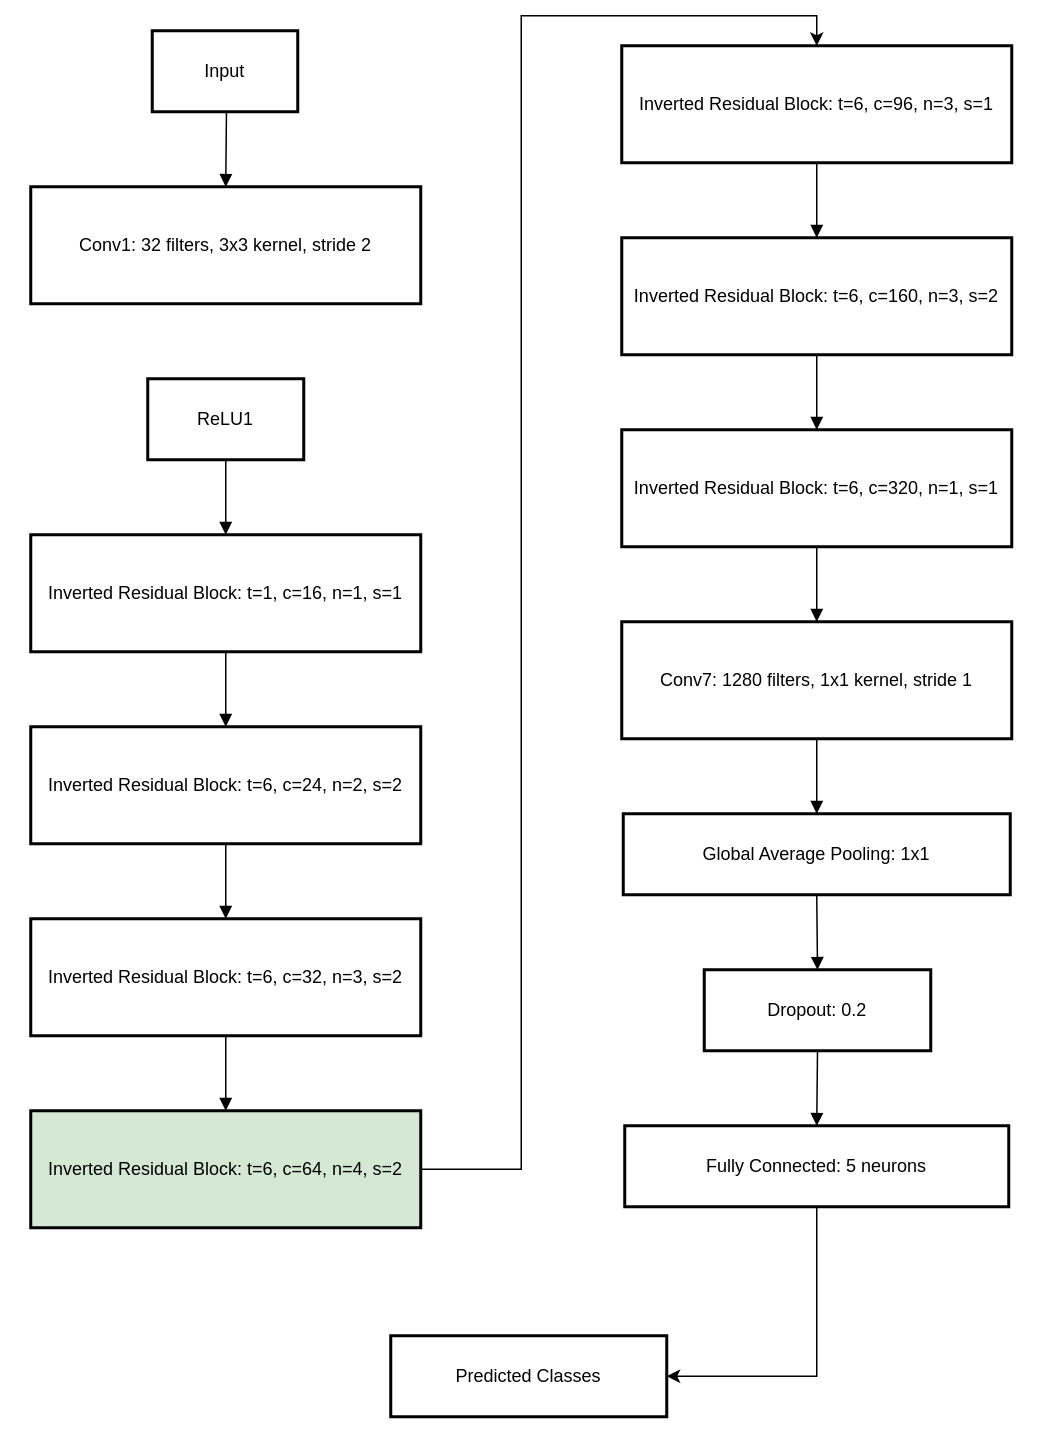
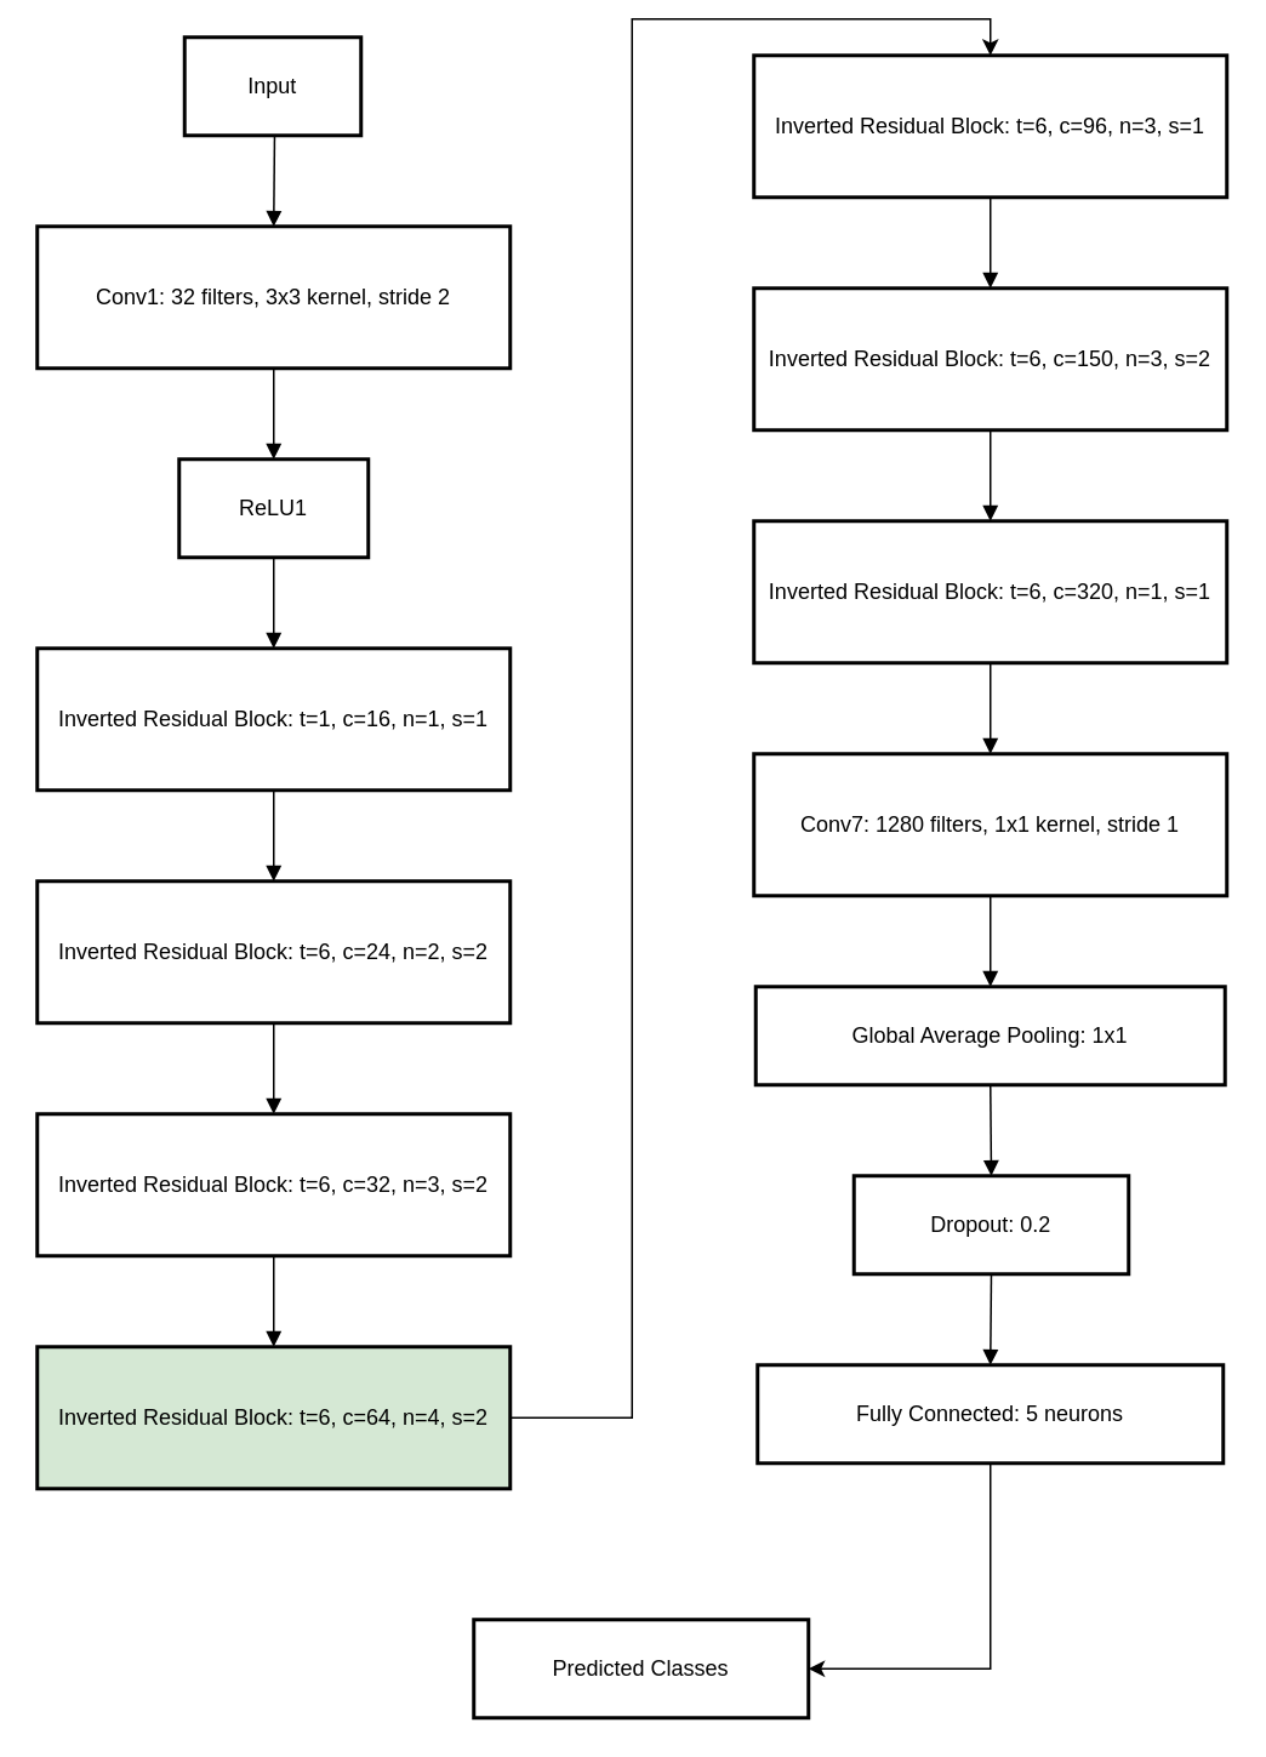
  <mxCell id="0" />
  <mxCell id="1" parent="0" />
  <mxCell id="2" value="Input" style="whiteSpace=wrap;strokeWidth=2;" vertex="1" parent="1"><mxGeometry x="101" y="20" width="97" height="54" as="geometry" /></mxCell>
  <mxCell id="3" value="Conv1: 32 filters, 3x3 kernel, stride 2" style="whiteSpace=wrap;strokeWidth=2;" vertex="1" parent="1"><mxGeometry x="20" y="124" width="260" height="78" as="geometry" /></mxCell>
  <mxCell id="4" value="ReLU1" style="whiteSpace=wrap;strokeWidth=2;" vertex="1" parent="1"><mxGeometry x="98" y="252" width="104" height="54" as="geometry" /></mxCell>
  <mxCell id="5" value="Inverted Residual Block: t=1, c=16, n=1, s=1" style="whiteSpace=wrap;strokeWidth=2;" vertex="1" parent="1"><mxGeometry x="20" y="356" width="260" height="78" as="geometry" /></mxCell>
  <mxCell id="6" value="Inverted Residual Block: t=6, c=24, n=2, s=2" style="whiteSpace=wrap;strokeWidth=2;" vertex="1" parent="1"><mxGeometry x="20" y="484" width="260" height="78" as="geometry" /></mxCell>
  <mxCell id="7" value="Inverted Residual Block: t=6, c=32, n=3, s=2" style="whiteSpace=wrap;strokeWidth=2;" vertex="1" parent="1"><mxGeometry x="20" y="612" width="260" height="78" as="geometry" /></mxCell>
  <mxCell id="8" style="edgeStyle=orthogonalEdgeStyle;rounded=0;orthogonalLoop=1;jettySize=auto;html=1;entryX=0.5;entryY=0;entryDx=0;entryDy=0;" edge="1" parent="1" source="9" target="10"><mxGeometry relative="1" as="geometry"><mxPoint x="340" as="targetPoint" y="0" /></mxGeometry></mxCell>
  <mxCell id="9" value="Inverted Residual Block: t=6, c=64, n=4, s=2" style="whiteSpace=wrap;strokeWidth=2;fillColor=#d5e8d4;" vertex="1" parent="1"><mxGeometry x="20" y="740" width="260" height="78" as="geometry" /></mxCell>
  <mxCell id="10" value="Inverted Residual Block: t=6, c=96, n=3, s=1" style="whiteSpace=wrap;strokeWidth=2;" vertex="1" parent="1"><mxGeometry x="414" y="30" width="260" height="78" as="geometry" /></mxCell>
- <mxCell id="11" value="Inverted Residual Block: t=6, c=160, n=3, s=2" style="whiteSpace=wrap;strokeWidth=2;" vertex="1" parent="1"><mxGeometry x="414" y="158" width="260" height="78" as="geometry" /></mxCell>
+ <mxCell id="11" value="Inverted Residual Block: t=6, c=150, n=3, s=2" style="whiteSpace=wrap;strokeWidth=2;" vertex="1" parent="1"><mxGeometry x="414" y="158" width="260" height="78" as="geometry" /></mxCell>
  <mxCell id="12" value="Inverted Residual Block: t=6, c=320, n=1, s=1" style="whiteSpace=wrap;strokeWidth=2;" vertex="1" parent="1"><mxGeometry x="414" y="286" width="260" height="78" as="geometry" /></mxCell>
  <mxCell id="13" value="Conv7: 1280 filters, 1x1 kernel, stride 1" style="whiteSpace=wrap;strokeWidth=2;" vertex="1" parent="1"><mxGeometry x="414" y="414" width="260" height="78" as="geometry" /></mxCell>
  <mxCell id="14" value="Global Average Pooling: 1x1" style="whiteSpace=wrap;strokeWidth=2;" vertex="1" parent="1"><mxGeometry x="415" y="542" width="258" height="54" as="geometry" /></mxCell>
  <mxCell id="15" value="Dropout: 0.2" style="whiteSpace=wrap;strokeWidth=2;" vertex="1" parent="1"><mxGeometry x="469" y="646" width="151" height="54" as="geometry" /></mxCell>
  <mxCell id="16" style="edgeStyle=orthogonalEdgeStyle;rounded=0;orthogonalLoop=1;jettySize=auto;html=1;entryX=1;entryY=0.5;entryDx=0;entryDy=0;" edge="1" parent="1" source="17" target="18"><mxGeometry relative="1" as="geometry" /></mxCell>
  <mxCell id="17" value="Fully Connected: 5 neurons" style="whiteSpace=wrap;strokeWidth=2;" vertex="1" parent="1"><mxGeometry x="416" y="750" width="256" height="54" as="geometry" /></mxCell>
  <mxCell id="18" value="Predicted Classes" style="whiteSpace=wrap;strokeWidth=2;" vertex="1" parent="1"><mxGeometry x="260" y="890" width="184" height="54" as="geometry" /></mxCell>
  <mxCell id="19" value="" style="curved=1;startArrow=none;endArrow=block;exitX=0.51;exitY=1;entryX=0.5;entryY=0;rounded=0;" edge="1" parent="1" source="2" target="3"><mxGeometry relative="1" as="geometry"><Array as="points" /></mxGeometry></mxCell>
+ <mxCell id="20" value="" style="curved=1;startArrow=none;endArrow=block;exitX=0.5;exitY=1;entryX=0.5;entryY=0;rounded=0;" edge="1" parent="1" source="3" target="4"><mxGeometry relative="1" as="geometry"><Array as="points" /></mxGeometry></mxCell>
  <mxCell id="21" value="" style="curved=1;startArrow=none;endArrow=block;exitX=0.5;exitY=1;entryX=0.5;entryY=0;rounded=0;" edge="1" parent="1" source="4" target="5"><mxGeometry relative="1" as="geometry"><Array as="points" /></mxGeometry></mxCell>
  <mxCell id="22" value="" style="curved=1;startArrow=none;endArrow=block;exitX=0.5;exitY=1;entryX=0.5;entryY=0;rounded=0;" edge="1" parent="1" source="5" target="6"><mxGeometry relative="1" as="geometry"><Array as="points" /></mxGeometry></mxCell>
  <mxCell id="23" value="" style="curved=1;startArrow=none;endArrow=block;exitX=0.5;exitY=1;entryX=0.5;entryY=0;rounded=0;" edge="1" parent="1" source="6" target="7"><mxGeometry relative="1" as="geometry"><Array as="points" /></mxGeometry></mxCell>
  <mxCell id="24" value="" style="curved=1;startArrow=none;endArrow=block;exitX=0.5;exitY=1;entryX=0.5;entryY=0;rounded=0;" edge="1" parent="1" source="7" target="9"><mxGeometry relative="1" as="geometry"><Array as="points" /></mxGeometry></mxCell>
  <mxCell id="25" value="" style="curved=1;startArrow=none;endArrow=block;exitX=0.5;exitY=1;entryX=0.5;entryY=0;rounded=0;" edge="1" parent="1" source="10" target="11"><mxGeometry relative="1" as="geometry"><Array as="points" /></mxGeometry></mxCell>
  <mxCell id="26" value="" style="curved=1;startArrow=none;endArrow=block;exitX=0.5;exitY=1;entryX=0.5;entryY=0;rounded=0;" edge="1" parent="1" source="11" target="12"><mxGeometry relative="1" as="geometry"><Array as="points" /></mxGeometry></mxCell>
  <mxCell id="27" value="" style="curved=1;startArrow=none;endArrow=block;exitX=0.5;exitY=1;entryX=0.5;entryY=0;rounded=0;" edge="1" parent="1" source="12" target="13"><mxGeometry relative="1" as="geometry"><Array as="points" /></mxGeometry></mxCell>
  <mxCell id="28" value="" style="curved=1;startArrow=none;endArrow=block;exitX=0.5;exitY=1;entryX=0.5;entryY=0;rounded=0;" edge="1" parent="1" source="13" target="14"><mxGeometry relative="1" as="geometry"><Array as="points" /></mxGeometry></mxCell>
  <mxCell id="29" value="" style="curved=1;startArrow=none;endArrow=block;exitX=0.5;exitY=1;entryX=0.5;entryY=0;rounded=0;" edge="1" parent="1" source="14" target="15"><mxGeometry relative="1" as="geometry"><Array as="points" /></mxGeometry></mxCell>
  <mxCell id="30" value="" style="curved=1;startArrow=none;endArrow=block;exitX=0.5;exitY=1;entryX=0.5;entryY=0;rounded=0;" edge="1" parent="1" source="15" target="17"><mxGeometry relative="1" as="geometry"><Array as="points" /></mxGeometry></mxCell>
